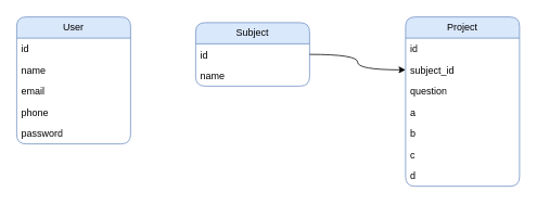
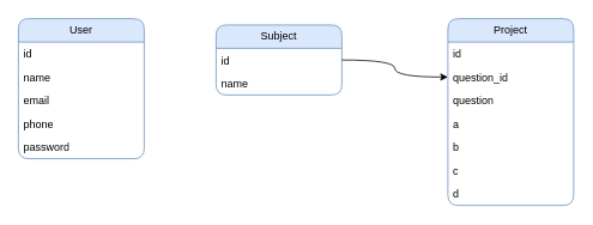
  <mxCell id="0" />
  <mxCell id="1" parent="0" />
  <mxCell id="2" value="User" style="swimlane;fontStyle=0;childLayout=stackLayout;horizontal=1;startSize=26;fillColor=#dae8fc;horizontalStack=0;resizeParent=1;resizeParentMax=0;resizeLast=0;collapsible=1;marginBottom=0;whiteSpace=wrap;html=1;glass=0;swimlaneLine=1;shadow=0;rounded=1;strokeColor=#6c8ebf;" parent="1" vertex="1"><mxGeometry x="20" y="20" width="140" height="156" as="geometry" /></mxCell>
  <mxCell id="3" value="id" style="text;strokeColor=none;fillColor=none;align=left;verticalAlign=top;spacingLeft=4;spacingRight=4;overflow=hidden;rotatable=0;points=[[0,0.5],[1,0.5]];portConstraint=eastwest;whiteSpace=wrap;html=1;" parent="2" vertex="1"><mxGeometry y="26" width="140" height="26" as="geometry" /></mxCell>
  <mxCell id="4" value="name" style="text;strokeColor=none;fillColor=none;align=left;verticalAlign=top;spacingLeft=4;spacingRight=4;overflow=hidden;rotatable=0;points=[[0,0.5],[1,0.5]];portConstraint=eastwest;whiteSpace=wrap;html=1;" parent="2" vertex="1"><mxGeometry y="52" width="140" height="26" as="geometry" /></mxCell>
  <mxCell id="5" value="email" style="text;strokeColor=none;fillColor=none;align=left;verticalAlign=top;spacingLeft=4;spacingRight=4;overflow=hidden;rotatable=0;points=[[0,0.5],[1,0.5]];portConstraint=eastwest;whiteSpace=wrap;html=1;" parent="2" vertex="1"><mxGeometry y="78" width="140" height="26" as="geometry" /></mxCell>
  <mxCell id="6" value="phone" style="text;strokeColor=none;fillColor=none;align=left;verticalAlign=top;spacingLeft=4;spacingRight=4;overflow=hidden;rotatable=0;points=[[0,0.5],[1,0.5]];portConstraint=eastwest;whiteSpace=wrap;html=1;" parent="2" vertex="1"><mxGeometry y="104" width="140" height="26" as="geometry" /></mxCell>
  <mxCell id="7" value="password" style="text;strokeColor=none;fillColor=none;align=left;verticalAlign=top;spacingLeft=4;spacingRight=4;overflow=hidden;rotatable=0;points=[[0,0.5],[1,0.5]];portConstraint=eastwest;whiteSpace=wrap;html=1;" parent="2" vertex="1"><mxGeometry y="130" width="140" height="26" as="geometry" /></mxCell>
  <mxCell id="8" value="Subject" style="swimlane;fontStyle=0;childLayout=stackLayout;horizontal=1;startSize=26;fillColor=#dae8fc;horizontalStack=0;resizeParent=1;resizeParentMax=0;resizeLast=0;collapsible=1;marginBottom=0;whiteSpace=wrap;html=1;glass=0;swimlaneLine=1;shadow=0;rounded=1;strokeColor=#6c8ebf;" parent="1" vertex="1"><mxGeometry x="240" y="27" width="140" height="78" as="geometry" /></mxCell>
  <mxCell id="9" value="id" style="text;strokeColor=none;fillColor=none;align=left;verticalAlign=top;spacingLeft=4;spacingRight=4;overflow=hidden;rotatable=0;points=[[0,0.5],[1,0.5]];portConstraint=eastwest;whiteSpace=wrap;html=1;" parent="8" vertex="1"><mxGeometry y="26" width="140" height="26" as="geometry" /></mxCell>
  <mxCell id="10" value="name" style="text;strokeColor=none;fillColor=none;align=left;verticalAlign=top;spacingLeft=4;spacingRight=4;overflow=hidden;rotatable=0;points=[[0,0.5],[1,0.5]];portConstraint=eastwest;whiteSpace=wrap;html=1;" parent="8" vertex="1"><mxGeometry y="52" width="140" height="26" as="geometry" /></mxCell>
  <mxCell id="11" value="Project" style="swimlane;fontStyle=0;childLayout=stackLayout;horizontal=1;startSize=26;fillColor=#dae8fc;horizontalStack=0;resizeParent=1;resizeParentMax=0;resizeLast=0;collapsible=1;marginBottom=0;whiteSpace=wrap;html=1;glass=0;swimlaneLine=1;shadow=0;rounded=1;strokeColor=#6c8ebf;" parent="1" vertex="1"><mxGeometry x="498" y="20" width="140" height="208" as="geometry" /></mxCell>
  <mxCell id="12" value="id" style="text;strokeColor=none;fillColor=none;align=left;verticalAlign=top;spacingLeft=4;spacingRight=4;overflow=hidden;rotatable=0;points=[[0,0.5],[1,0.5]];portConstraint=eastwest;whiteSpace=wrap;html=1;" parent="11" vertex="1"><mxGeometry y="26" width="140" height="26" as="geometry" /></mxCell>
- <mxCell id="13" value="subject_id" style="text;strokeColor=none;fillColor=none;align=left;verticalAlign=top;spacingLeft=4;spacingRight=4;overflow=hidden;rotatable=0;points=[[0,0.5],[1,0.5]];portConstraint=eastwest;whiteSpace=wrap;html=1;" parent="11" vertex="1"><mxGeometry y="52" width="140" height="26" as="geometry" /></mxCell>
+ <mxCell id="13" value="question_id" style="text;strokeColor=none;fillColor=none;align=left;verticalAlign=top;spacingLeft=4;spacingRight=4;overflow=hidden;rotatable=0;points=[[0,0.5],[1,0.5]];portConstraint=eastwest;whiteSpace=wrap;html=1;" parent="11" vertex="1"><mxGeometry y="52" width="140" height="26" as="geometry" /></mxCell>
  <mxCell id="14" value="question" style="text;strokeColor=none;fillColor=none;align=left;verticalAlign=top;spacingLeft=4;spacingRight=4;overflow=hidden;rotatable=0;points=[[0,0.5],[1,0.5]];portConstraint=eastwest;whiteSpace=wrap;html=1;" parent="11" vertex="1"><mxGeometry y="78" width="140" height="26" as="geometry" /></mxCell>
  <mxCell id="15" value="a" style="text;strokeColor=none;fillColor=none;align=left;verticalAlign=top;spacingLeft=4;spacingRight=4;overflow=hidden;rotatable=0;points=[[0,0.5],[1,0.5]];portConstraint=eastwest;whiteSpace=wrap;html=1;" parent="11" vertex="1"><mxGeometry y="104" width="140" height="26" as="geometry" /></mxCell>
  <mxCell id="16" value="b" style="text;strokeColor=none;fillColor=none;align=left;verticalAlign=top;spacingLeft=4;spacingRight=4;overflow=hidden;rotatable=0;points=[[0,0.5],[1,0.5]];portConstraint=eastwest;whiteSpace=wrap;html=1;" parent="11" vertex="1"><mxGeometry y="130" width="140" height="26" as="geometry" /></mxCell>
  <mxCell id="17" value="c" style="text;strokeColor=none;fillColor=none;align=left;verticalAlign=top;spacingLeft=4;spacingRight=4;overflow=hidden;rotatable=0;points=[[0,0.5],[1,0.5]];portConstraint=eastwest;whiteSpace=wrap;html=1;" parent="11" vertex="1"><mxGeometry y="156" width="140" height="26" as="geometry" /></mxCell>
  <mxCell id="18" value="d" style="text;strokeColor=none;fillColor=none;align=left;verticalAlign=top;spacingLeft=4;spacingRight=4;overflow=hidden;rotatable=0;points=[[0,0.5],[1,0.5]];portConstraint=eastwest;whiteSpace=wrap;html=1;" parent="11" vertex="1"><mxGeometry y="182" width="140" height="26" as="geometry" /></mxCell>
  <mxCell id="19" style="edgeStyle=orthogonalEdgeStyle;curved=1;rounded=0;orthogonalLoop=1;jettySize=auto;html=1;exitX=1;exitY=0.5;exitDx=0;exitDy=0;entryX=0;entryY=0.5;entryDx=0;entryDy=0;" parent="1" source="9" target="13" edge="1"><mxGeometry relative="1" as="geometry" /></mxCell>
